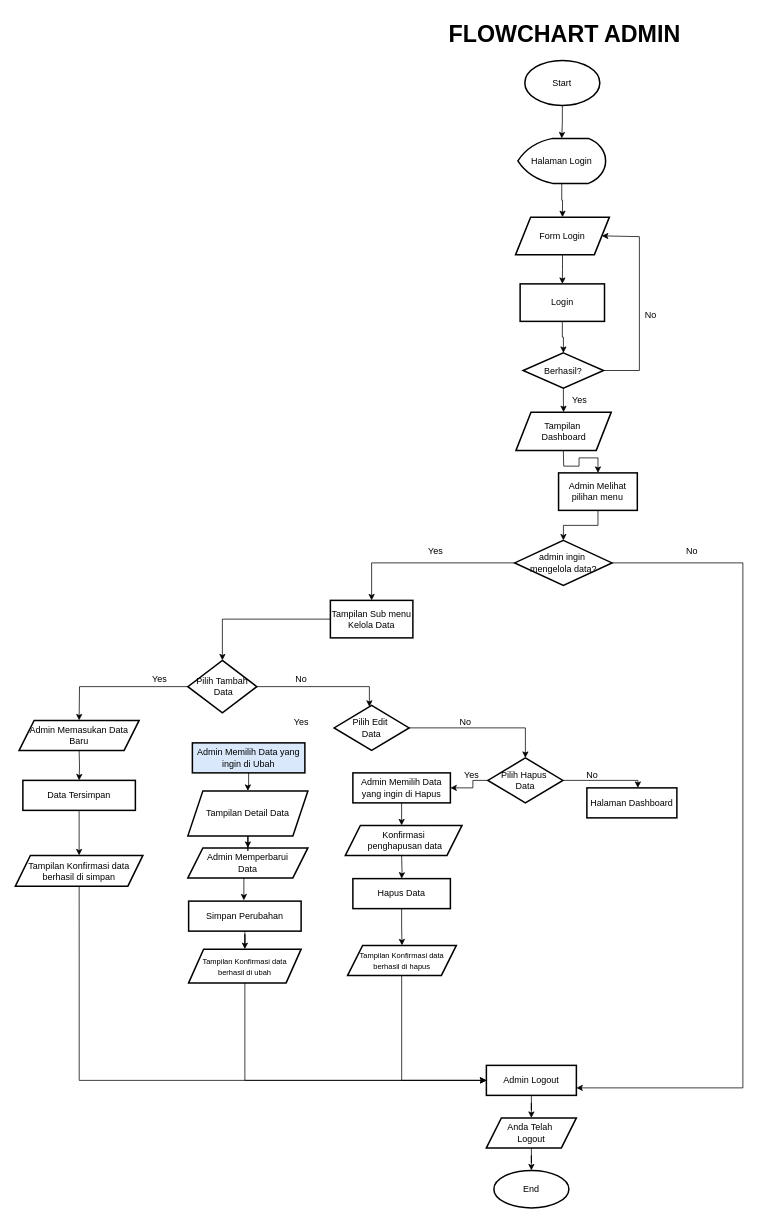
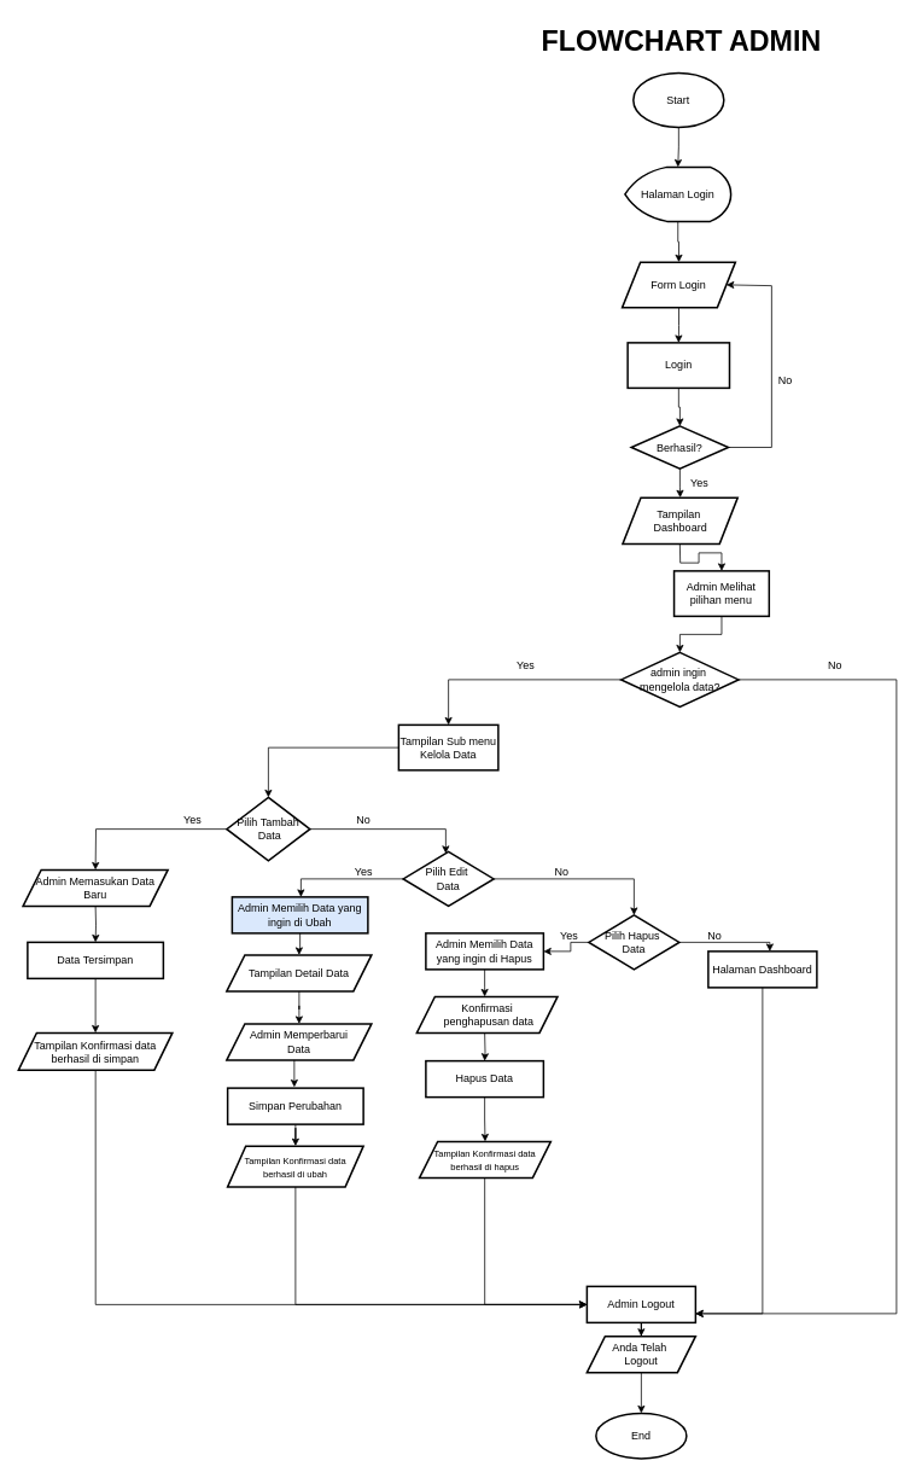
  <mxCell id="0" />
  <mxCell id="1" parent="0" />
  <mxCell id="2" value="" style="edgeStyle=orthogonalEdgeStyle;rounded=0;orthogonalLoop=1;jettySize=auto;html=1;" edge="1" parent="1" source="3" target="69"><mxGeometry relative="1" as="geometry" /></mxCell>
  <mxCell id="3" value="Start" style="strokeWidth=2;html=1;shape=mxgraph.flowchart.start_1;whiteSpace=wrap;" vertex="1" parent="1"><mxGeometry x="699.25" y="80" width="100" height="60" as="geometry" /></mxCell>
  <mxCell id="4" value="" style="edgeStyle=orthogonalEdgeStyle;rounded=0;orthogonalLoop=1;jettySize=auto;html=1;" edge="1" parent="1" source="5" target="7"><mxGeometry relative="1" as="geometry" /></mxCell>
  <mxCell id="5" value="Form Login" style="shape=parallelogram;perimeter=parallelogramPerimeter;whiteSpace=wrap;html=1;fixedSize=1;strokeWidth=2;" vertex="1" parent="1"><mxGeometry x="687" y="289" width="125" height="50" as="geometry" /></mxCell>
  <mxCell id="6" value="" style="edgeStyle=orthogonalEdgeStyle;rounded=0;orthogonalLoop=1;jettySize=auto;html=1;" edge="1" parent="1" source="7" target="10"><mxGeometry relative="1" as="geometry" /></mxCell>
  <mxCell id="7" value="Login" style="whiteSpace=wrap;html=1;strokeWidth=2;" vertex="1" parent="1"><mxGeometry x="693" y="378" width="112.5" height="50" as="geometry" /></mxCell>
  <mxCell id="8" value="" style="edgeStyle=orthogonalEdgeStyle;rounded=0;orthogonalLoop=1;jettySize=auto;html=1;entryX=1;entryY=0.5;entryDx=0;entryDy=0;" edge="1" parent="1" source="10" target="5"><mxGeometry relative="1" as="geometry"><mxPoint x="877.875" y="493.5" as="targetPoint" /><Array as="points"><mxPoint x="852" y="493.5" /><mxPoint x="852" y="315" /></Array></mxGeometry></mxCell>
  <mxCell id="9" value="" style="edgeStyle=orthogonalEdgeStyle;rounded=0;orthogonalLoop=1;jettySize=auto;html=1;" edge="1" parent="1" source="10" target="67"><mxGeometry relative="1" as="geometry" /></mxCell>
  <mxCell id="10" value="Berhasil?" style="rhombus;whiteSpace=wrap;html=1;strokeWidth=2;" vertex="1" parent="1"><mxGeometry x="697" y="470" width="107.25" height="47" as="geometry" /></mxCell>
  <mxCell id="11" value="No" style="text;html=1;align=center;verticalAlign=middle;resizable=0;points=[];autosize=1;strokeColor=none;fillColor=none;" vertex="1" parent="1"><mxGeometry x="847" y="405" width="40" height="30" as="geometry" /></mxCell>
  <mxCell id="12" value="" style="edgeStyle=orthogonalEdgeStyle;rounded=0;orthogonalLoop=1;jettySize=auto;html=1;" edge="1" parent="1" target="14"><mxGeometry relative="1" as="geometry"><mxPoint x="750.632" y="600" as="sourcePoint" /></mxGeometry></mxCell>
  <mxCell id="13" value="" style="edgeStyle=orthogonalEdgeStyle;rounded=0;orthogonalLoop=1;jettySize=auto;html=1;" edge="1" parent="1" source="14" target="17"><mxGeometry relative="1" as="geometry" /></mxCell>
  <mxCell id="14" value="Admin Melihat pilihan menu" style="whiteSpace=wrap;html=1;strokeWidth=2;" vertex="1" parent="1"><mxGeometry x="744.25" y="630" width="105" height="50" as="geometry" /></mxCell>
  <mxCell id="15" value="" style="edgeStyle=orthogonalEdgeStyle;rounded=0;orthogonalLoop=1;jettySize=auto;html=1;entryX=1;entryY=0.75;entryDx=0;entryDy=0;" edge="1" parent="1" source="17" target="57"><mxGeometry relative="1" as="geometry"><mxPoint x="1070" y="1290" as="targetPoint" /><Array as="points"><mxPoint x="990" y="750" /><mxPoint x="990" y="1450" /></Array></mxGeometry></mxCell>
  <mxCell id="16" value="" style="edgeStyle=orthogonalEdgeStyle;rounded=0;orthogonalLoop=1;jettySize=auto;html=1;" edge="1" parent="1" source="17" target="21"><mxGeometry relative="1" as="geometry" /></mxCell>
  <mxCell id="17" value="admin ingin&amp;nbsp;&lt;div&gt;mengelola data?&lt;/div&gt;" style="rhombus;whiteSpace=wrap;html=1;strokeWidth=2;" vertex="1" parent="1"><mxGeometry x="685.75" y="720" width="129.75" height="60" as="geometry" /></mxCell>
  <mxCell id="18" value="Yes" style="text;html=1;align=center;verticalAlign=middle;resizable=0;points=[];autosize=1;strokeColor=none;fillColor=none;" vertex="1" parent="1"><mxGeometry x="752" y="518" width="40" height="30" as="geometry" /></mxCell>
  <mxCell id="19" value="No" style="text;html=1;align=center;verticalAlign=middle;resizable=0;points=[];autosize=1;strokeColor=none;fillColor=none;" vertex="1" parent="1"><mxGeometry x="902" y="720" width="40" height="30" as="geometry" /></mxCell>
  <mxCell id="20" value="" style="edgeStyle=orthogonalEdgeStyle;rounded=0;orthogonalLoop=1;jettySize=auto;html=1;" edge="1" parent="1" source="21" target="24"><mxGeometry relative="1" as="geometry" /></mxCell>
  <mxCell id="21" value="Tampilan Sub menu Kelola Data" style="whiteSpace=wrap;html=1;strokeWidth=2;" vertex="1" parent="1"><mxGeometry x="440" y="800" width="110.01" height="50" as="geometry" /></mxCell>
  <mxCell id="22" value="" style="edgeStyle=orthogonalEdgeStyle;rounded=0;orthogonalLoop=1;jettySize=auto;html=1;" edge="1" parent="1" source="24"><mxGeometry relative="1" as="geometry"><mxPoint x="105" y="960" as="targetPoint" /></mxGeometry></mxCell>
  <mxCell id="23" value="" style="edgeStyle=orthogonalEdgeStyle;rounded=0;orthogonalLoop=1;jettySize=auto;html=1;" edge="1" parent="1" source="24" target="32"><mxGeometry relative="1" as="geometry"><Array as="points"><mxPoint x="492" y="915" /></Array></mxGeometry></mxCell>
  <mxCell id="24" value="Pilih Tambah&lt;div&gt;&amp;nbsp;Data&lt;/div&gt;" style="rhombus;whiteSpace=wrap;html=1;strokeWidth=2;" vertex="1" parent="1"><mxGeometry x="250" y="880" width="92" height="70" as="geometry" /></mxCell>
  <mxCell id="25" value="" style="edgeStyle=orthogonalEdgeStyle;rounded=0;orthogonalLoop=1;jettySize=auto;html=1;" edge="1" parent="1" target="27"><mxGeometry relative="1" as="geometry"><mxPoint x="105" y="1000" as="sourcePoint" /></mxGeometry></mxCell>
  <mxCell id="26" value="" style="edgeStyle=orthogonalEdgeStyle;rounded=0;orthogonalLoop=1;jettySize=auto;html=1;" edge="1" parent="1" source="27" target="66"><mxGeometry relative="1" as="geometry" /></mxCell>
  <mxCell id="27" value="Data Tersimpan" style="whiteSpace=wrap;html=1;strokeWidth=2;" vertex="1" parent="1"><mxGeometry x="30" y="1040" width="150" height="40" as="geometry" /></mxCell>
  <mxCell id="28" value="" style="edgeStyle=orthogonalEdgeStyle;rounded=0;orthogonalLoop=1;jettySize=auto;html=1;entryX=0;entryY=0.5;entryDx=0;entryDy=0;" edge="1" parent="1" target="57"><mxGeometry relative="1" as="geometry"><mxPoint x="105.053" y="1160" as="sourcePoint" /><mxPoint x="311" y="1355" as="targetPoint" /><Array as="points"><mxPoint x="105" y="1440" /></Array></mxGeometry></mxCell>
  <mxCell id="29" value="Yes" style="text;html=1;align=center;verticalAlign=middle;resizable=0;points=[];autosize=1;strokeColor=none;fillColor=none;" vertex="1" parent="1"><mxGeometry x="192" y="890" width="40" height="30" as="geometry" /></mxCell>
+ <mxCell id="30" value="" style="edgeStyle=orthogonalEdgeStyle;rounded=0;orthogonalLoop=1;jettySize=auto;html=1;" edge="1" parent="1" source="32" target="34"><mxGeometry relative="1" as="geometry"><mxPoint x="312" y="970" as="targetPoint" /><Array as="points"><mxPoint x="332" y="970" /></Array></mxGeometry></mxCell>
  <mxCell id="31" value="" style="edgeStyle=orthogonalEdgeStyle;rounded=0;orthogonalLoop=1;jettySize=auto;html=1;" edge="1" parent="1" source="32" target="44"><mxGeometry relative="1" as="geometry" /></mxCell>
  <mxCell id="32" value="Pilih Edit&amp;nbsp;&lt;div&gt;Data&lt;/div&gt;" style="rhombus;whiteSpace=wrap;html=1;strokeWidth=2;" vertex="1" parent="1"><mxGeometry x="445.01" y="940" width="100" height="60" as="geometry" /></mxCell>
  <mxCell id="33" value="" style="edgeStyle=orthogonalEdgeStyle;rounded=0;orthogonalLoop=1;jettySize=auto;html=1;" edge="1" parent="1" source="34" target="71"><mxGeometry relative="1" as="geometry" /></mxCell>
  <mxCell id="34" value="Admin Memilih Data yang ingin di Ubah" style="whiteSpace=wrap;html=1;strokeWidth=2;fillColor=#dae8fc;" vertex="1" parent="1"><mxGeometry x="256" y="990" width="150" height="40" as="geometry" /></mxCell>
  <mxCell id="35" value="" style="edgeStyle=orthogonalEdgeStyle;rounded=0;orthogonalLoop=1;jettySize=auto;html=1;" edge="1" parent="1" source="36" target="64"><mxGeometry relative="1" as="geometry" /></mxCell>
  <mxCell id="36" value="Simpan Perubahan" style="whiteSpace=wrap;html=1;strokeWidth=2;" vertex="1" parent="1"><mxGeometry x="251" y="1201" width="150" height="40" as="geometry" /></mxCell>
  <mxCell id="37" value="Admin Memperbarui&lt;div&gt;Data&lt;/div&gt;" style="shape=parallelogram;perimeter=parallelogramPerimeter;whiteSpace=wrap;html=1;fixedSize=1;strokeWidth=2;" vertex="1" parent="1"><mxGeometry x="250" y="1130" width="160" height="40" as="geometry" /></mxCell>
  <mxCell id="38" value="" style="edgeStyle=orthogonalEdgeStyle;rounded=0;orthogonalLoop=1;jettySize=auto;html=1;" edge="1" parent="1"><mxGeometry relative="1" as="geometry"><mxPoint x="324.66" y="1170" as="sourcePoint" /><mxPoint x="324.66" y="1200" as="targetPoint" /></mxGeometry></mxCell>
  <mxCell id="39" value="Admin Memasukan Data Baru" style="shape=parallelogram;perimeter=parallelogramPerimeter;whiteSpace=wrap;html=1;fixedSize=1;strokeWidth=2;" vertex="1" parent="1"><mxGeometry x="25" y="960" width="160" height="40" as="geometry" /></mxCell>
  <mxCell id="40" value="Yes" style="text;html=1;align=center;verticalAlign=middle;resizable=0;points=[];autosize=1;strokeColor=none;fillColor=none;" vertex="1" parent="1"><mxGeometry x="381" y="947" width="40" height="30" as="geometry" /></mxCell>
  <mxCell id="41" value="No" style="text;html=1;align=center;verticalAlign=middle;resizable=0;points=[];autosize=1;strokeColor=none;fillColor=none;" vertex="1" parent="1"><mxGeometry x="381" y="890" width="40" height="30" as="geometry" /></mxCell>
  <mxCell id="42" value="" style="edgeStyle=orthogonalEdgeStyle;rounded=0;orthogonalLoop=1;jettySize=auto;html=1;exitX=0;exitY=0.5;exitDx=0;exitDy=0;" edge="1" parent="1" source="44"><mxGeometry relative="1" as="geometry"><mxPoint x="600" y="1050" as="targetPoint" /><Array as="points"><mxPoint x="630" y="1040" /><mxPoint x="630" y="1050" /></Array></mxGeometry></mxCell>
  <mxCell id="43" value="" style="edgeStyle=orthogonalEdgeStyle;rounded=0;orthogonalLoop=1;jettySize=auto;html=1;" edge="1" parent="1" source="44" target="54"><mxGeometry relative="1" as="geometry"><Array as="points"><mxPoint x="850" y="1040" /></Array></mxGeometry></mxCell>
  <mxCell id="44" value="Pilih Hapus&amp;nbsp;&lt;div&gt;Data&lt;/div&gt;" style="rhombus;whiteSpace=wrap;html=1;strokeWidth=2;" vertex="1" parent="1"><mxGeometry x="650" y="1010" width="100" height="60" as="geometry" /></mxCell>
  <mxCell id="45" value="No" style="text;html=1;align=center;verticalAlign=middle;resizable=0;points=[];autosize=1;strokeColor=none;fillColor=none;" vertex="1" parent="1"><mxGeometry x="600" y="947" width="40" height="30" as="geometry" /></mxCell>
  <mxCell id="46" value="" style="edgeStyle=orthogonalEdgeStyle;rounded=0;orthogonalLoop=1;jettySize=auto;html=1;" edge="1" parent="1" source="47"><mxGeometry relative="1" as="geometry"><mxPoint x="535" y="1100" as="targetPoint" /></mxGeometry></mxCell>
  <mxCell id="47" value="Admin Memilih Data yang ingin di Hapus" style="whiteSpace=wrap;html=1;strokeWidth=2;" vertex="1" parent="1"><mxGeometry x="470" y="1030" width="130" height="40" as="geometry" /></mxCell>
  <mxCell id="48" value="Yes" style="text;html=1;align=center;verticalAlign=middle;resizable=0;points=[];autosize=1;strokeColor=none;fillColor=none;" vertex="1" parent="1"><mxGeometry x="608" y="1018" width="40" height="30" as="geometry" /></mxCell>
  <mxCell id="49" value="" style="edgeStyle=orthogonalEdgeStyle;rounded=0;orthogonalLoop=1;jettySize=auto;html=1;" edge="1" parent="1" target="51"><mxGeometry relative="1" as="geometry"><mxPoint x="535" y="1140" as="sourcePoint" /></mxGeometry></mxCell>
  <mxCell id="50" value="" style="edgeStyle=orthogonalEdgeStyle;rounded=0;orthogonalLoop=1;jettySize=auto;html=1;" edge="1" parent="1" source="51" target="65"><mxGeometry relative="1" as="geometry" /></mxCell>
  <mxCell id="51" value="Hapus Data" style="whiteSpace=wrap;html=1;strokeWidth=2;" vertex="1" parent="1"><mxGeometry x="470" y="1171" width="130" height="40" as="geometry" /></mxCell>
  <mxCell id="52" value="" style="edgeStyle=orthogonalEdgeStyle;rounded=0;orthogonalLoop=1;jettySize=auto;html=1;entryX=0;entryY=0.5;entryDx=0;entryDy=0;" edge="1" parent="1" target="57"><mxGeometry relative="1" as="geometry"><mxPoint x="535.053" y="1281" as="sourcePoint" /><mxPoint x="342" y="1355" as="targetPoint" /><Array as="points"><mxPoint x="535" y="1440" /></Array></mxGeometry></mxCell>
+ <mxCell id="53" value="" style="edgeStyle=orthogonalEdgeStyle;rounded=0;orthogonalLoop=1;jettySize=auto;html=1;entryX=1;entryY=0.75;entryDx=0;entryDy=0;" edge="1" parent="1" source="54" target="57"><mxGeometry relative="1" as="geometry"><mxPoint x="842" y="1160" as="targetPoint" /><Array as="points"><mxPoint x="842" y="1450" /></Array></mxGeometry></mxCell>
  <mxCell id="54" value="Halaman Dashboard" style="whiteSpace=wrap;html=1;strokeWidth=2;" vertex="1" parent="1"><mxGeometry x="782" y="1050" width="120" height="40" as="geometry" /></mxCell>
  <mxCell id="55" value="No" style="text;html=1;align=center;verticalAlign=middle;resizable=0;points=[];autosize=1;strokeColor=none;fillColor=none;" vertex="1" parent="1"><mxGeometry x="768.5" y="1018" width="40" height="30" as="geometry" /></mxCell>
  <mxCell id="56" value="" style="edgeStyle=orthogonalEdgeStyle;rounded=0;orthogonalLoop=1;jettySize=auto;html=1;" edge="1" parent="1" source="57" target="61"><mxGeometry relative="1" as="geometry" /></mxCell>
  <mxCell id="57" value="Admin Logout" style="whiteSpace=wrap;html=1;strokeWidth=2;" vertex="1" parent="1"><mxGeometry x="648" y="1420" width="120" height="40" as="geometry" /></mxCell>
  <mxCell id="58" value="Yes" style="text;html=1;align=center;verticalAlign=middle;resizable=0;points=[];autosize=1;strokeColor=none;fillColor=none;" vertex="1" parent="1"><mxGeometry x="560" y="720" width="40" height="30" as="geometry" /></mxCell>
  <mxCell id="59" value="FLOWCHART ADMIN" style="text;html=1;align=center;verticalAlign=middle;resizable=0;points=[];autosize=1;strokeColor=none;fillColor=none;strokeWidth=3;fontSize=31;fontStyle=1" vertex="1" parent="1"><mxGeometry x="586.75" y="20" width="330" height="50" as="geometry" /></mxCell>
  <mxCell id="60" value="" style="edgeStyle=orthogonalEdgeStyle;rounded=0;orthogonalLoop=1;jettySize=auto;html=1;" edge="1" parent="1" source="61" target="62"><mxGeometry relative="1" as="geometry" /></mxCell>
- <mxCell id="61" value="Anda Telah&amp;nbsp;&lt;div&gt;Logout&lt;/div&gt;" style="shape=parallelogram;perimeter=parallelogramPerimeter;whiteSpace=wrap;html=1;fixedSize=1;strokeWidth=2;" vertex="1" parent="1"><mxGeometry x="648" y="1490" width="120" height="40" as="geometry" /></mxCell>
+ <mxCell id="61" value="Anda Telah&amp;nbsp;&lt;div&gt;Logout&lt;/div&gt;" style="shape=parallelogram;perimeter=parallelogramPerimeter;whiteSpace=wrap;html=1;fixedSize=1;strokeWidth=2;" vertex="1" parent="1"><mxGeometry x="648" y="1475" width="120" height="40" as="geometry" /></mxCell>
  <mxCell id="62" value="End" style="strokeWidth=2;html=1;shape=mxgraph.flowchart.start_1;whiteSpace=wrap;" vertex="1" parent="1"><mxGeometry x="658" y="1560" width="100" height="50" as="geometry" /></mxCell>
  <mxCell id="63" value="" style="edgeStyle=orthogonalEdgeStyle;rounded=0;orthogonalLoop=1;jettySize=auto;html=1;entryX=0;entryY=0.5;entryDx=0;entryDy=0;" edge="1" parent="1" source="64" target="57"><mxGeometry relative="1" as="geometry"><mxPoint x="326" y="1390" as="targetPoint" /><Array as="points"><mxPoint x="326" y="1440" /></Array></mxGeometry></mxCell>
  <mxCell id="64" value="&lt;font style=&quot;font-size: 10px;&quot;&gt;Tampilan Konfirmasi data berhasil di ubah&lt;/font&gt;" style="shape=parallelogram;perimeter=parallelogramPerimeter;whiteSpace=wrap;html=1;fixedSize=1;strokeWidth=2;" vertex="1" parent="1"><mxGeometry x="251" y="1265" width="150" height="45" as="geometry" /></mxCell>
  <mxCell id="65" value="&lt;font style=&quot;font-size: 10px;&quot;&gt;Tampilan Konfirmasi data berhasil di hapus&lt;/font&gt;" style="shape=parallelogram;perimeter=parallelogramPerimeter;whiteSpace=wrap;html=1;fixedSize=1;strokeWidth=2;" vertex="1" parent="1"><mxGeometry x="463" y="1260" width="145" height="40" as="geometry" /></mxCell>
  <mxCell id="66" value="Tampilan Konfirmasi data berhasil di simpan" style="shape=parallelogram;perimeter=parallelogramPerimeter;whiteSpace=wrap;html=1;fixedSize=1;strokeWidth=2;" vertex="1" parent="1"><mxGeometry x="20" y="1140" width="170" height="41" as="geometry" /></mxCell>
  <mxCell id="67" value="Tampilan&amp;nbsp;&lt;div&gt;Dashboard&lt;/div&gt;" style="shape=parallelogram;perimeter=parallelogramPerimeter;whiteSpace=wrap;html=1;fixedSize=1;strokeWidth=2;" vertex="1" parent="1"><mxGeometry x="687.5" y="549" width="127" height="51" as="geometry" /></mxCell>
  <mxCell id="68" value="" style="edgeStyle=orthogonalEdgeStyle;rounded=0;orthogonalLoop=1;jettySize=auto;html=1;" edge="1" parent="1" source="69" target="5"><mxGeometry relative="1" as="geometry" /></mxCell>
  <mxCell id="69" value="Halaman Login" style="strokeWidth=2;html=1;shape=mxgraph.flowchart.display;whiteSpace=wrap;" vertex="1" parent="1"><mxGeometry x="690" y="184" width="117" height="60" as="geometry" /></mxCell>
  <mxCell id="70" value="" style="edgeStyle=orthogonalEdgeStyle;rounded=0;orthogonalLoop=1;jettySize=auto;html=1;" edge="1" parent="1" source="71" target="37"><mxGeometry relative="1" as="geometry" /></mxCell>
- <mxCell id="71" value="Tampilan Detail Data" style="shape=parallelogram;perimeter=parallelogramPerimeter;whiteSpace=wrap;html=1;fixedSize=1;strokeWidth=2;" vertex="1" parent="1"><mxGeometry x="250" y="1054" width="160" height="60" as="geometry" /></mxCell>
+ <mxCell id="71" value="Tampilan Detail Data" style="shape=parallelogram;perimeter=parallelogramPerimeter;whiteSpace=wrap;html=1;fixedSize=1;strokeWidth=2;" vertex="1" parent="1"><mxGeometry x="250" y="1054" width="160" height="40" as="geometry" /></mxCell>
  <mxCell id="72" value="Konfirmasi&lt;div&gt;&amp;nbsp;penghapusan data&lt;/div&gt;" style="shape=parallelogram;perimeter=parallelogramPerimeter;whiteSpace=wrap;html=1;fixedSize=1;strokeWidth=2;" vertex="1" parent="1"><mxGeometry x="460" y="1100" width="155.5" height="40" as="geometry" /></mxCell>
